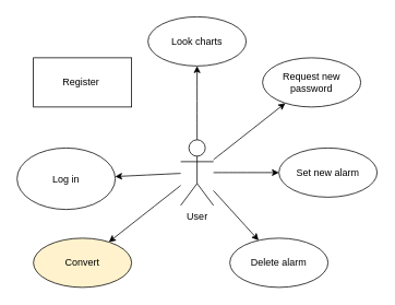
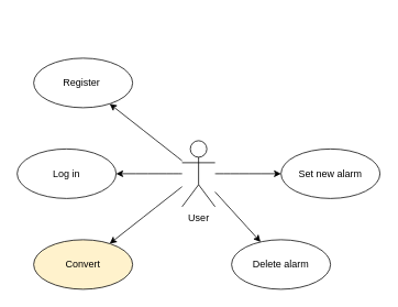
  <mxCell id="0" />
  <mxCell id="1" parent="0" />
  <mxCell id="2" value="User" style="shape=umlActor;verticalLabelPosition=bottom;verticalAlign=top;html=1;outlineConnect=0;" parent="1" vertex="1"><mxGeometry x="220" y="170" width="40" height="80" as="geometry" /></mxCell>
- <mxCell id="3" value="Register&amp;nbsp;" style="whiteSpace=wrap;html=1;verticalAlign=middle;rounded=0;" parent="1" vertex="1"><mxGeometry x="40" y="70" width="120" height="60" as="geometry" /></mxCell>
- <mxCell id="5" value="Log in" style="ellipse;whiteSpace=wrap;html=1;verticalAlign=middle;" parent="1" vertex="1"><mxGeometry x="20" y="180" width="120" height="75" as="geometry" /></mxCell>
+ <mxCell id="3" value="Register&amp;nbsp;" style="ellipse;whiteSpace=wrap;html=1;verticalAlign=middle;" parent="1" vertex="1"><mxGeometry x="40" y="70" width="120" height="60" as="geometry" /></mxCell>
+ <mxCell id="4" value="" style="endArrow=classic;html=1;curved=1;" parent="1" source="2" target="3" edge="1"><mxGeometry width="50" height="50" relative="1" as="geometry"><mxPoint x="470" y="90" as="sourcePoint" /><mxPoint x="520" y="40" as="targetPoint" /></mxGeometry></mxCell>
+ <mxCell id="5" value="Log in" style="ellipse;whiteSpace=wrap;html=1;verticalAlign=middle;" parent="1" vertex="1"><mxGeometry x="20" y="180" width="120" height="60" as="geometry" /></mxCell>
  <mxCell id="6" value="" style="endArrow=classic;html=1;curved=1;" parent="1" source="2" target="5" edge="1"><mxGeometry width="50" height="50" relative="1" as="geometry"><mxPoint x="230" y="157.647" as="sourcePoint" /><mxPoint x="355.498" y="17.385" as="targetPoint" /></mxGeometry></mxCell>
- <mxCell id="7" value="" style="endArrow=classic;html=1;curved=1;" parent="1" source="2" target="9" edge="1"><mxGeometry width="50" height="50" relative="1" as="geometry"><mxPoint x="430" y="330.267" as="sourcePoint" /><mxPoint x="555.498" y="190.005" as="targetPoint" /></mxGeometry></mxCell>
  <mxCell id="8" value="" style="endArrow=classic;html=1;curved=1;" parent="1" source="2" target="10" edge="1"><mxGeometry width="50" height="50" relative="1" as="geometry"><mxPoint x="460" y="360.267" as="sourcePoint" /><mxPoint x="585.498" y="220.005" as="targetPoint" /></mxGeometry></mxCell>
- <mxCell id="9" value="Look charts" style="ellipse;whiteSpace=wrap;html=1;verticalAlign=middle;" parent="1" vertex="1"><mxGeometry x="180" y="20" width="120" height="60" as="geometry" /></mxCell>
  <mxCell id="10" value="Convert" style="ellipse;whiteSpace=wrap;html=1;verticalAlign=middle;fillColor=#fff2cc;" parent="1" vertex="1"><mxGeometry x="40" y="290" width="120" height="60" as="geometry" /></mxCell>
- <mxCell id="11" value="" style="endArrow=classic;html=1;curved=1;" parent="1" source="2" target="12" edge="1"><mxGeometry width="50" height="50" relative="1" as="geometry"><mxPoint x="460" y="-80.003" as="sourcePoint" /><mxPoint x="585.498" y="-220.265" as="targetPoint" /></mxGeometry></mxCell>
- <mxCell id="12" value="Request new password" style="ellipse;whiteSpace=wrap;html=1;verticalAlign=middle;" parent="1" vertex="1"><mxGeometry x="320" y="70" width="120" height="60" as="geometry" /></mxCell>
  <mxCell id="13" value="Set new alarm" style="ellipse;whiteSpace=wrap;html=1;verticalAlign=middle;" vertex="1" parent="1"><mxGeometry x="340" y="180" width="120" height="60" as="geometry" /></mxCell>
  <mxCell id="14" value="" style="endArrow=classic;html=1;curved=1;" edge="1" parent="1" source="2" target="13"><mxGeometry width="50" height="50" relative="1" as="geometry"><mxPoint x="270" y="220" as="sourcePoint" /><mxPoint x="350" y="220" as="targetPoint" /></mxGeometry></mxCell>
  <mxCell id="15" value="Delete alarm" style="ellipse;whiteSpace=wrap;html=1;verticalAlign=middle;" vertex="1" parent="1"><mxGeometry x="280" y="290" width="120" height="60" as="geometry" /></mxCell>
  <mxCell id="16" value="" style="endArrow=classic;html=1;curved=1;" edge="1" parent="1" source="2" target="15"><mxGeometry width="50" height="50" relative="1" as="geometry"><mxPoint x="270" y="235.714" as="sourcePoint" /><mxPoint x="357.787" y="304.69" as="targetPoint" /></mxGeometry></mxCell>
